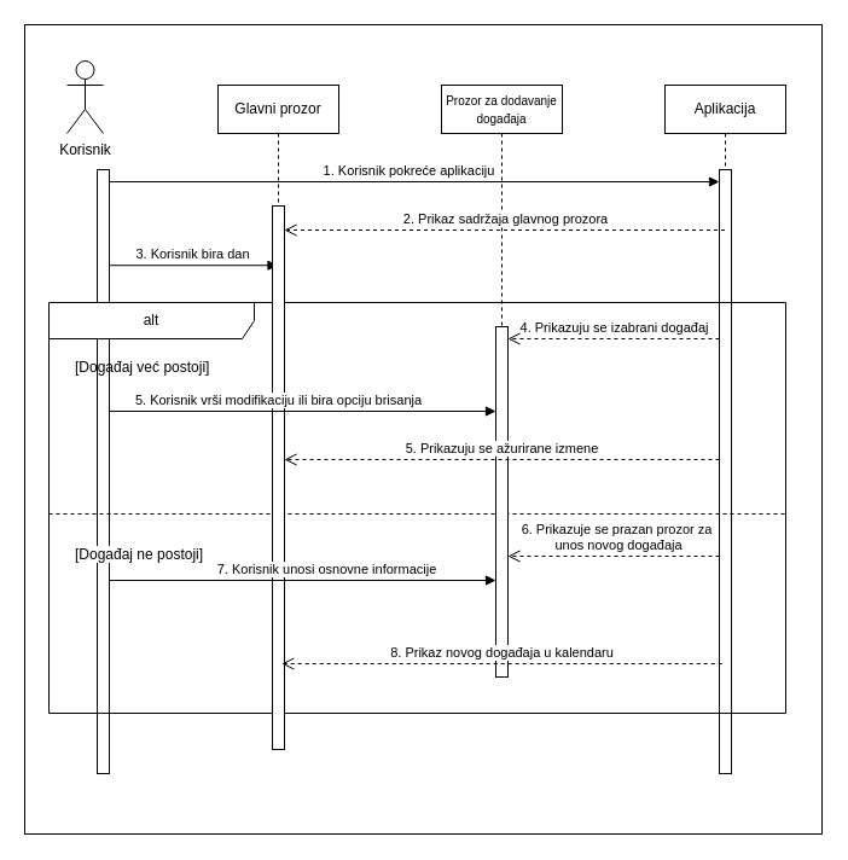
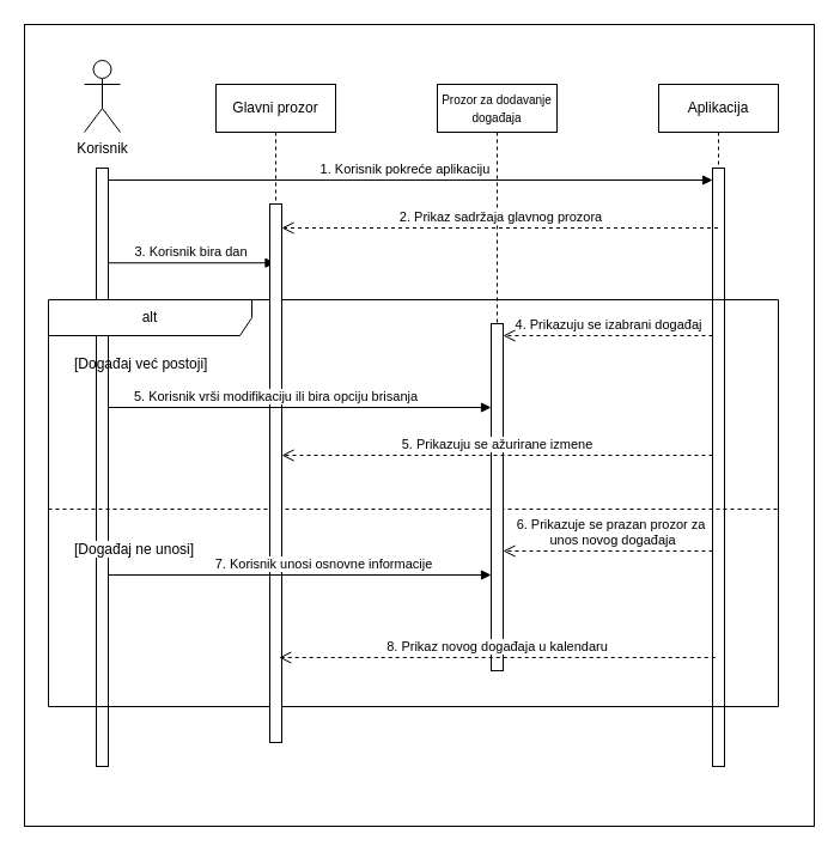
  <mxCell id="0" />
  <mxCell id="1" parent="0" />
  <mxCell id="2" value="" style="rounded=0;whiteSpace=wrap;html=1;fillColor=default;" vertex="1" parent="1"><mxGeometry x="20" y="20" width="660" height="670" as="geometry" /></mxCell>
- <mxCell id="3" value="Korisnik" style="shape=umlActor;verticalLabelPosition=bottom;verticalAlign=top;html=1;" vertex="1" parent="1"><mxGeometry x="55" y="50" width="30" height="60" as="geometry" /></mxCell>
+ <mxCell id="3" value="Korisnik" style="shape=umlActor;verticalLabelPosition=bottom;verticalAlign=top;html=1;" vertex="1" parent="1"><mxGeometry x="70" y="50" width="30" height="60" as="geometry" /></mxCell>
  <mxCell id="4" value="Glavni prozor" style="shape=umlLifeline;perimeter=lifelinePerimeter;whiteSpace=wrap;html=1;container=1;dropTarget=0;collapsible=0;recursiveResize=0;outlineConnect=0;portConstraint=eastwest;newEdgeStyle={&quot;curved&quot;:0,&quot;rounded&quot;:0};" vertex="1" parent="1"><mxGeometry x="180" y="70" width="100" height="500" as="geometry" /></mxCell>
  <mxCell id="5" value="1. Korisnik pokreće aplikaciju" style="html=1;verticalAlign=bottom;endArrow=block;curved=0;rounded=0;" edge="1" parent="4" target="8"><mxGeometry x="-0.019" width="80" relative="1" as="geometry"><mxPoint x="-90" y="80" as="sourcePoint" /><mxPoint x="390" y="80" as="targetPoint" /><mxPoint as="offset" /></mxGeometry></mxCell>
  <mxCell id="6" value="&lt;font style=&quot;font-size: 10px;&quot;&gt;Prozor za dodavanje događaja&lt;/font&gt;" style="shape=umlLifeline;perimeter=lifelinePerimeter;whiteSpace=wrap;html=1;container=1;dropTarget=0;collapsible=0;recursiveResize=0;outlineConnect=0;portConstraint=eastwest;newEdgeStyle={&quot;curved&quot;:0,&quot;rounded&quot;:0};" vertex="1" parent="1"><mxGeometry x="365" y="70" width="100" height="480" as="geometry" /></mxCell>
  <mxCell id="7" value="Aplikacija" style="shape=umlLifeline;perimeter=lifelinePerimeter;whiteSpace=wrap;html=1;container=1;dropTarget=0;collapsible=0;recursiveResize=0;outlineConnect=0;portConstraint=eastwest;newEdgeStyle={&quot;curved&quot;:0,&quot;rounded&quot;:0};" vertex="1" parent="1"><mxGeometry x="550" y="70" width="100" height="570" as="geometry" /></mxCell>
  <mxCell id="8" value="" style="html=1;points=[[0,0,0,0,5],[0,1,0,0,-5],[1,0,0,0,5],[1,1,0,0,-5]];perimeter=orthogonalPerimeter;outlineConnect=0;targetShapes=umlLifeline;portConstraint=eastwest;newEdgeStyle={&quot;curved&quot;:0,&quot;rounded&quot;:0};" vertex="1" parent="7"><mxGeometry x="45" y="70" width="10" height="500" as="geometry" /></mxCell>
  <mxCell id="9" value="" style="html=1;points=[[0,0,0,0,5],[0,1,0,0,-5],[1,0,0,0,5],[1,1,0,0,-5]];perimeter=orthogonalPerimeter;outlineConnect=0;targetShapes=umlLifeline;portConstraint=eastwest;newEdgeStyle={&quot;curved&quot;:0,&quot;rounded&quot;:0};" vertex="1" parent="1"><mxGeometry x="80" y="140" width="10" height="500" as="geometry" /></mxCell>
  <mxCell id="10" value="2. Prikaz sadržaja glavnog prozora" style="html=1;verticalAlign=bottom;endArrow=open;dashed=1;endSize=8;curved=0;rounded=0;" edge="1" parent="1" target="17"><mxGeometry relative="1" as="geometry"><mxPoint x="599.5" y="190" as="sourcePoint" /><mxPoint x="250" y="190" as="targetPoint" /></mxGeometry></mxCell>
  <mxCell id="11" value="3. Korisnik bira dan" style="html=1;verticalAlign=bottom;endArrow=block;curved=0;rounded=0;" edge="1" parent="1" target="4"><mxGeometry x="-0.007" width="80" relative="1" as="geometry"><mxPoint x="90" y="219.23" as="sourcePoint" /><mxPoint x="200" y="220" as="targetPoint" /><mxPoint as="offset" /></mxGeometry></mxCell>
  <mxCell id="12" value="alt" style="shape=umlFrame;whiteSpace=wrap;html=1;pointerEvents=0;recursiveResize=0;container=1;collapsible=0;width=170;" vertex="1" parent="1"><mxGeometry x="40" y="250" width="610" height="340" as="geometry" /></mxCell>
  <mxCell id="13" value="[Događaj već postoji]" style="text;html=1;" vertex="1" parent="12"><mxGeometry width="100" height="20" relative="1" as="geometry"><mxPoint x="20" y="40" as="offset" /></mxGeometry></mxCell>
- <mxCell id="14" value="[Događaj ne postoji]" style="line;strokeWidth=1;dashed=1;labelPosition=center;verticalLabelPosition=bottom;align=left;verticalAlign=top;spacingLeft=20;spacingTop=15;html=1;whiteSpace=wrap;" vertex="1" parent="12"><mxGeometry y="170" width="610" height="10" as="geometry" /></mxCell>
+ <mxCell id="14" value="[Događaj ne unosi]" style="line;strokeWidth=1;dashed=1;labelPosition=center;verticalLabelPosition=bottom;align=left;verticalAlign=top;spacingLeft=20;spacingTop=15;html=1;whiteSpace=wrap;" vertex="1" parent="12"><mxGeometry y="170" width="610" height="10" as="geometry" /></mxCell>
  <mxCell id="15" value="4. Prikazuju se izabrani događaj" style="html=1;verticalAlign=bottom;endArrow=open;dashed=1;endSize=8;curved=0;rounded=0;" edge="1" parent="12" target="16"><mxGeometry relative="1" as="geometry"><mxPoint x="554.95" y="30.0" as="sourcePoint" /><mxPoint x="369.998" y="30.0" as="targetPoint" /></mxGeometry></mxCell>
  <mxCell id="16" value="" style="html=1;points=[[0,0,0,0,5],[0,1,0,0,-5],[1,0,0,0,5],[1,1,0,0,-5]];perimeter=orthogonalPerimeter;outlineConnect=0;targetShapes=umlLifeline;portConstraint=eastwest;newEdgeStyle={&quot;curved&quot;:0,&quot;rounded&quot;:0};" vertex="1" parent="12"><mxGeometry x="370" y="20" width="10" height="290" as="geometry" /></mxCell>
  <mxCell id="17" value="" style="html=1;points=[[0,0,0,0,5],[0,1,0,0,-5],[1,0,0,0,5],[1,1,0,0,-5]];perimeter=orthogonalPerimeter;outlineConnect=0;targetShapes=umlLifeline;portConstraint=eastwest;newEdgeStyle={&quot;curved&quot;:0,&quot;rounded&quot;:0};" vertex="1" parent="12"><mxGeometry x="185" y="-80" width="10" height="450" as="geometry" /></mxCell>
  <mxCell id="18" value="5. Korisnik vrši modifikaciju ili bira opciju brisanja" style="html=1;verticalAlign=bottom;endArrow=block;curved=0;rounded=0;" edge="1" parent="12"><mxGeometry x="-0.125" width="80" relative="1" as="geometry"><mxPoint x="50" y="90" as="sourcePoint" /><mxPoint x="370" y="90" as="targetPoint" /><mxPoint as="offset" /></mxGeometry></mxCell>
  <mxCell id="19" value="5. Prikazuju se ažurirane izmene" style="html=1;verticalAlign=bottom;endArrow=open;dashed=1;endSize=8;curved=0;rounded=0;" edge="1" parent="12"><mxGeometry relative="1" as="geometry"><mxPoint x="555" y="130" as="sourcePoint" /><mxPoint x="195.0" y="130" as="targetPoint" /></mxGeometry></mxCell>
  <mxCell id="20" value="6. Prikazuje se prazan prozor za&lt;br&gt;&amp;nbsp;unos novog događaja" style="html=1;verticalAlign=bottom;endArrow=open;dashed=1;endSize=8;curved=0;rounded=0;" edge="1" parent="12"><mxGeometry x="-0.029" relative="1" as="geometry"><mxPoint x="555" y="210" as="sourcePoint" /><mxPoint x="380" y="210" as="targetPoint" /><mxPoint as="offset" /></mxGeometry></mxCell>
  <mxCell id="21" value="7. Korisnik unosi osnovne informacije" style="html=1;verticalAlign=bottom;endArrow=block;curved=0;rounded=0;" edge="1" parent="12"><mxGeometry x="0.125" width="80" relative="1" as="geometry"><mxPoint x="50" y="230" as="sourcePoint" /><mxPoint x="370" y="230" as="targetPoint" /><mxPoint as="offset" /></mxGeometry></mxCell>
  <mxCell id="22" value="8. Prikaz novog događaja u kalendaru" style="html=1;verticalAlign=bottom;endArrow=open;dashed=1;endSize=8;curved=0;rounded=0;" edge="1" parent="12"><mxGeometry relative="1" as="geometry"><mxPoint x="557.25" y="299.0" as="sourcePoint" /><mxPoint x="192.75" y="299.0" as="targetPoint" /></mxGeometry></mxCell>
